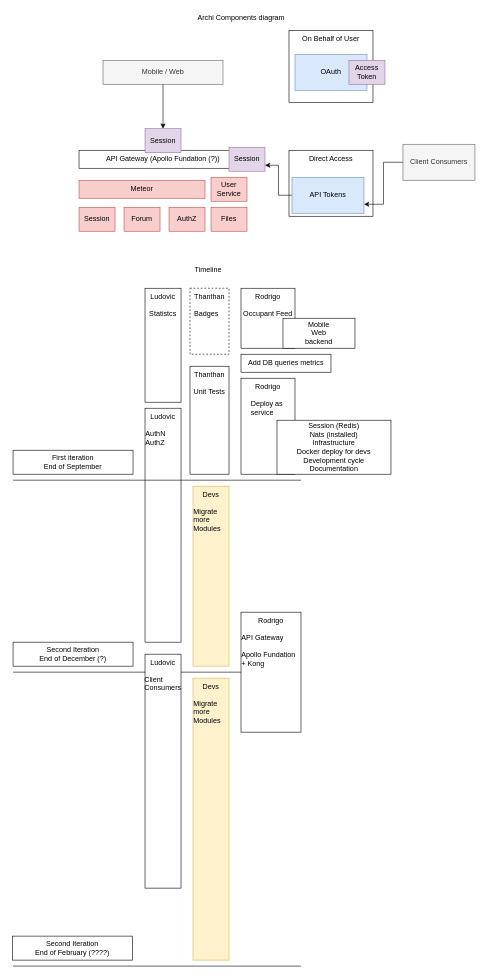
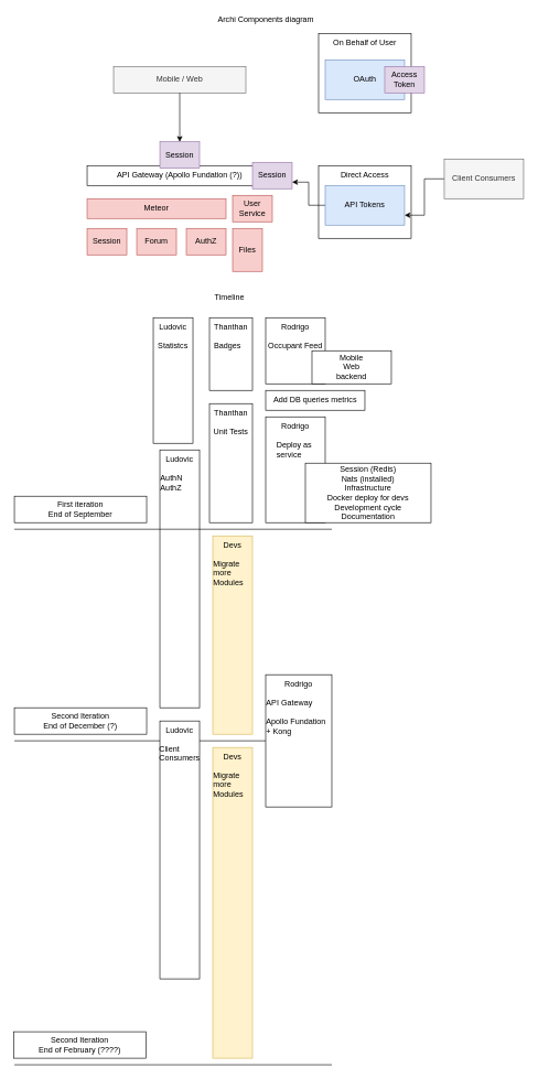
  <mxCell id="0" />
  <mxCell id="1" parent="0" />
  <mxCell id="2" value="Direct Access" style="rounded=0;whiteSpace=wrap;html=1;verticalAlign=top;" vertex="1" parent="1"><mxGeometry x="481" y="250" width="140" height="110" as="geometry" /></mxCell>
  <mxCell id="3" value="On Behalf of User" style="rounded=0;whiteSpace=wrap;html=1;verticalAlign=top;" vertex="1" parent="1"><mxGeometry x="481" y="50" width="140" height="120" as="geometry" /></mxCell>
  <mxCell id="4" value="API Gateway (Apollo Fundation (?))" style="rounded=0;whiteSpace=wrap;html=1;" vertex="1" parent="1"><mxGeometry x="131" y="250" width="280" height="30" as="geometry" /></mxCell>
  <mxCell id="5" value="Meteor" style="rounded=0;whiteSpace=wrap;html=1;fillColor=#f8cecc;strokeColor=#b85450;" vertex="1" parent="1"><mxGeometry x="131" y="300" width="210" height="30" as="geometry" /></mxCell>
  <mxCell id="6" value="AuthZ" style="rounded=0;whiteSpace=wrap;html=1;fillColor=#f8cecc;strokeColor=#b85450;" vertex="1" parent="1"><mxGeometry x="281" y="345" width="60" height="40" as="geometry" /></mxCell>
  <mxCell id="7" value="OAuth" style="rounded=0;whiteSpace=wrap;html=1;fillColor=#dae8fc;strokeColor=#6c8ebf;" vertex="1" parent="1"><mxGeometry x="491" y="90" width="120" height="60" as="geometry" /></mxCell>
  <mxCell id="8" style="edgeStyle=orthogonalEdgeStyle;rounded=0;orthogonalLoop=1;jettySize=auto;html=1;exitX=0;exitY=0.5;exitDx=0;exitDy=0;entryX=1;entryY=0.75;entryDx=0;entryDy=0;" edge="1" parent="1" source="9" target="16"><mxGeometry relative="1" as="geometry" /></mxCell>
  <mxCell id="9" value="Client Consumers" style="rounded=0;whiteSpace=wrap;html=1;fillColor=#f5f5f5;strokeColor=#666666;fontColor=#333333;" vertex="1" parent="1"><mxGeometry x="671" y="240" width="120" height="60" as="geometry" /></mxCell>
  <mxCell id="10" value="Mobile / Web" style="rounded=0;whiteSpace=wrap;html=1;fillColor=#f5f5f5;strokeColor=#666666;fontColor=#333333;" vertex="1" parent="1"><mxGeometry x="171" y="100" width="200" height="40" as="geometry" /></mxCell>
  <mxCell id="11" value="Session" style="rounded=0;whiteSpace=wrap;html=1;fillColor=#e1d5e7;strokeColor=#9673a6;" vertex="1" parent="1"><mxGeometry x="241" y="214" width="60" height="40" as="geometry" /></mxCell>
  <mxCell id="12" style="edgeStyle=orthogonalEdgeStyle;rounded=0;orthogonalLoop=1;jettySize=auto;html=1;" edge="1" parent="1" source="10" target="11"><mxGeometry relative="1" as="geometry"><mxPoint x="271" y="140" as="sourcePoint" /><mxPoint x="271" y="250" as="targetPoint" /></mxGeometry></mxCell>
  <mxCell id="13" value="Access Token" style="rounded=0;whiteSpace=wrap;html=1;fillColor=#e1d5e7;strokeColor=#9673a6;" vertex="1" parent="1"><mxGeometry x="581" y="100" width="60" height="40" as="geometry" /></mxCell>
  <mxCell id="14" value="Session" style="rounded=0;whiteSpace=wrap;html=1;fillColor=#e1d5e7;strokeColor=#9673a6;" vertex="1" parent="1"><mxGeometry x="381" y="245" width="60" height="40" as="geometry" /></mxCell>
  <mxCell id="15" style="edgeStyle=orthogonalEdgeStyle;rounded=0;orthogonalLoop=1;jettySize=auto;html=1;entryX=1;entryY=0.75;entryDx=0;entryDy=0;" edge="1" parent="1" source="16" target="14"><mxGeometry relative="1" as="geometry" /></mxCell>
- <mxCell id="16" value="API Tokens" style="rounded=0;whiteSpace=wrap;html=1;fillColor=#dae8fc;strokeColor=#6c8ebf;" vertex="1" parent="1"><mxGeometry x="486" y="295" width="120" height="60" as="geometry" /></mxCell>
+ <mxCell id="16" value="API Tokens" style="rounded=0;whiteSpace=wrap;html=1;fillColor=#dae8fc;strokeColor=#6c8ebf;" vertex="1" parent="1"><mxGeometry x="491" y="280" width="120" height="60" as="geometry" /></mxCell>
  <mxCell id="17" value="Rodrigo&lt;br&gt;&lt;br&gt;&lt;div style=&quot;text-align: left&quot;&gt;Occupant Feed&lt;/div&gt;" style="rounded=0;whiteSpace=wrap;html=1;align=center;verticalAlign=top;" vertex="1" parent="1"><mxGeometry x="401" y="480" width="90" height="100" as="geometry" /></mxCell>
- <mxCell id="18" value="Thanthan&lt;br&gt;&lt;br&gt;&lt;div style=&quot;text-align: left&quot;&gt;Badges&lt;/div&gt;" style="rounded=0;whiteSpace=wrap;html=1;align=center;verticalAlign=top;dashed=1;" vertex="1" parent="1"><mxGeometry x="316" y="480" width="65" height="110" as="geometry" /></mxCell>
- <mxCell id="19" value="Ludovic&lt;br&gt;&lt;br&gt;&lt;div style=&quot;text-align: left&quot;&gt;Statistcs&lt;/div&gt;" style="rounded=0;whiteSpace=wrap;html=1;align=center;verticalAlign=top;" vertex="1" parent="1"><mxGeometry x="241" y="480" width="60" height="190" as="geometry" /></mxCell>
+ <mxCell id="18" value="Thanthan&lt;br&gt;&lt;br&gt;&lt;div style=&quot;text-align: left&quot;&gt;Badges&lt;/div&gt;" style="rounded=0;whiteSpace=wrap;html=1;align=center;verticalAlign=top;" vertex="1" parent="1"><mxGeometry x="316" y="480" width="65" height="110" as="geometry" /></mxCell>
+ <mxCell id="19" value="Ludovic&lt;br&gt;&lt;br&gt;&lt;div style=&quot;text-align: left&quot;&gt;Statistcs&lt;/div&gt;" style="rounded=0;whiteSpace=wrap;html=1;align=center;verticalAlign=top;" vertex="1" parent="1"><mxGeometry x="231" y="480" width="60" height="190" as="geometry" /></mxCell>
  <mxCell id="20" value="Ludovic&lt;br&gt;&lt;div style=&quot;text-align: left&quot;&gt;&lt;br&gt;&lt;/div&gt;&lt;div style=&quot;text-align: left&quot;&gt;AuthN AuthZ&lt;/div&gt;" style="rounded=0;whiteSpace=wrap;html=1;align=center;verticalAlign=top;" vertex="1" parent="1"><mxGeometry x="241" y="680" width="60" height="390" as="geometry" /></mxCell>
  <mxCell id="21" value="Rodrigo&lt;br&gt;&lt;br&gt;&lt;div style=&quot;text-align: left&quot;&gt;Deploy as&amp;nbsp;&lt;/div&gt;&lt;div style=&quot;text-align: left&quot;&gt;service&lt;/div&gt;" style="rounded=0;whiteSpace=wrap;html=1;align=center;verticalAlign=top;" vertex="1" parent="1"><mxGeometry x="401" y="630" width="90" height="160" as="geometry" /></mxCell>
  <mxCell id="22" value="" style="endArrow=none;html=1;" edge="1" parent="1"><mxGeometry width="50" height="50" relative="1" as="geometry"><mxPoint x="21" y="800" as="sourcePoint" /><mxPoint x="501" y="800" as="targetPoint" /></mxGeometry></mxCell>
  <mxCell id="23" value="First iteration&lt;br&gt;End of September" style="rounded=0;whiteSpace=wrap;html=1;align=center;" vertex="1" parent="1"><mxGeometry x="21" y="750" width="200" height="40" as="geometry" /></mxCell>
  <mxCell id="24" value="Mobile&lt;br&gt;Web&lt;br&gt;backend" style="rounded=0;whiteSpace=wrap;html=1;align=center;" vertex="1" parent="1"><mxGeometry x="471" y="530" width="120" height="50" as="geometry" /></mxCell>
  <mxCell id="25" value="" style="endArrow=none;html=1;" edge="1" parent="1"><mxGeometry width="50" height="50" relative="1" as="geometry"><mxPoint x="21" y="1120" as="sourcePoint" /><mxPoint x="501" y="1120" as="targetPoint" /></mxGeometry></mxCell>
  <mxCell id="26" value="Second Iteration&lt;br&gt;End of December (?)" style="rounded=0;whiteSpace=wrap;html=1;align=center;" vertex="1" parent="1"><mxGeometry x="21" y="1070" width="200" height="40" as="geometry" /></mxCell>
  <mxCell id="27" value="Session (Redis)&lt;br&gt;Nats (installed)&lt;br&gt;Infrastructure&lt;br&gt;Docker deploy for devs&lt;br&gt;Development cycle&lt;br&gt;Documentation" style="rounded=0;whiteSpace=wrap;html=1;align=center;" vertex="1" parent="1"><mxGeometry x="461" y="700" width="190" height="90" as="geometry" /></mxCell>
  <mxCell id="28" value="Thanthan&lt;br&gt;&lt;br&gt;&lt;div style=&quot;text-align: left&quot;&gt;Unit Tests&lt;/div&gt;" style="rounded=0;whiteSpace=wrap;html=1;align=center;verticalAlign=top;" vertex="1" parent="1"><mxGeometry x="316" y="610" width="65" height="180" as="geometry" /></mxCell>
  <mxCell id="29" value="Forum" style="rounded=0;whiteSpace=wrap;html=1;fillColor=#f8cecc;strokeColor=#b85450;" vertex="1" parent="1"><mxGeometry x="206" y="345" width="60" height="40" as="geometry" /></mxCell>
  <mxCell id="30" value="Add DB queries metrics" style="rounded=0;whiteSpace=wrap;html=1;align=center;" vertex="1" parent="1"><mxGeometry x="401" y="590" width="150" height="30" as="geometry" /></mxCell>
  <mxCell id="31" value="Ludovic&lt;br&gt;&lt;div style=&quot;text-align: left&quot;&gt;&lt;br&gt;&lt;/div&gt;&lt;div style=&quot;text-align: left&quot;&gt;Client Consumers&lt;/div&gt;" style="rounded=0;whiteSpace=wrap;html=1;align=center;verticalAlign=top;" vertex="1" parent="1"><mxGeometry x="241" y="1090" width="60" height="390" as="geometry" /></mxCell>
  <mxCell id="32" value="Rodrigo&lt;br&gt;&lt;div style=&quot;text-align: left&quot;&gt;&lt;br&gt;&lt;/div&gt;&lt;div style=&quot;text-align: left&quot;&gt;API Gateway&lt;/div&gt;&lt;div style=&quot;text-align: left&quot;&gt;&lt;br&gt;&lt;/div&gt;&lt;div style=&quot;text-align: left&quot;&gt;Apollo Fundation + Kong&lt;/div&gt;" style="rounded=0;whiteSpace=wrap;html=1;align=center;verticalAlign=top;" vertex="1" parent="1"><mxGeometry x="401" y="1020" width="100" height="200" as="geometry" /></mxCell>
  <mxCell id="33" value="Devs&lt;br&gt;&lt;div style=&quot;text-align: left&quot;&gt;&lt;br&gt;&lt;/div&gt;&lt;div style=&quot;text-align: left&quot;&gt;Migrate more Modules&lt;/div&gt;" style="rounded=0;whiteSpace=wrap;html=1;align=center;verticalAlign=top;fillColor=#fff2cc;strokeColor=#d6b656;" vertex="1" parent="1"><mxGeometry x="321" y="810" width="60" height="300" as="geometry" /></mxCell>
  <mxCell id="34" value="" style="endArrow=none;html=1;" edge="1" parent="1"><mxGeometry width="50" height="50" relative="1" as="geometry"><mxPoint x="21" y="1610" as="sourcePoint" /><mxPoint x="501" y="1610" as="targetPoint" /></mxGeometry></mxCell>
  <mxCell id="35" value="Second Iteration&lt;br&gt;End of February (????)" style="rounded=0;whiteSpace=wrap;html=1;align=center;" vertex="1" parent="1"><mxGeometry x="20" y="1560" width="200" height="40" as="geometry" /></mxCell>
  <mxCell id="36" value="Devs&lt;br&gt;&lt;div style=&quot;text-align: left&quot;&gt;&lt;br&gt;&lt;/div&gt;&lt;div style=&quot;text-align: left&quot;&gt;Migrate more Modules&lt;/div&gt;" style="rounded=0;whiteSpace=wrap;html=1;align=center;verticalAlign=top;fillColor=#fff2cc;strokeColor=#d6b656;" vertex="1" parent="1"><mxGeometry x="321" y="1130" width="60" height="470" as="geometry" /></mxCell>
  <mxCell id="37" value="Session" style="rounded=0;whiteSpace=wrap;html=1;fillColor=#f8cecc;strokeColor=#b85450;" vertex="1" parent="1"><mxGeometry x="131" y="345" width="60" height="40" as="geometry" /></mxCell>
- <mxCell id="38" value="Files" style="rounded=0;whiteSpace=wrap;html=1;fillColor=#f8cecc;strokeColor=#b85450;" vertex="1" parent="1"><mxGeometry x="351" y="345" width="60" height="40" as="geometry" /></mxCell>
+ <mxCell id="38" value="Files" style="rounded=0;whiteSpace=wrap;html=1;fillColor=#f8cecc;strokeColor=#b85450;" vertex="1" parent="1"><mxGeometry x="351" y="345" width="45" height="65" as="geometry" /></mxCell>
  <mxCell id="39" value="User Service" style="rounded=0;whiteSpace=wrap;html=1;fillColor=#f8cecc;strokeColor=#b85450;" vertex="1" parent="1"><mxGeometry x="351" y="295" width="60" height="40" as="geometry" /></mxCell>
  <mxCell id="40" value="Archi Components diagram" style="text;html=1;align=center;verticalAlign=middle;resizable=0;points=[];autosize=1;" vertex="1" parent="1"><mxGeometry x="321" y="20" width="160" height="20" as="geometry" /></mxCell>
  <mxCell id="41" value="Timeline" style="text;html=1;align=center;verticalAlign=middle;resizable=0;points=[];autosize=1;" vertex="1" parent="1"><mxGeometry x="316" y="440" width="60" height="20" as="geometry" /></mxCell>
